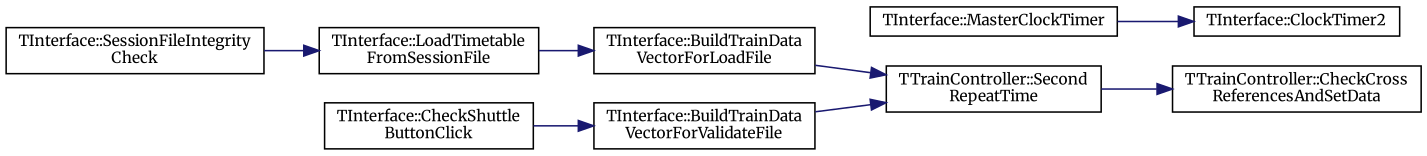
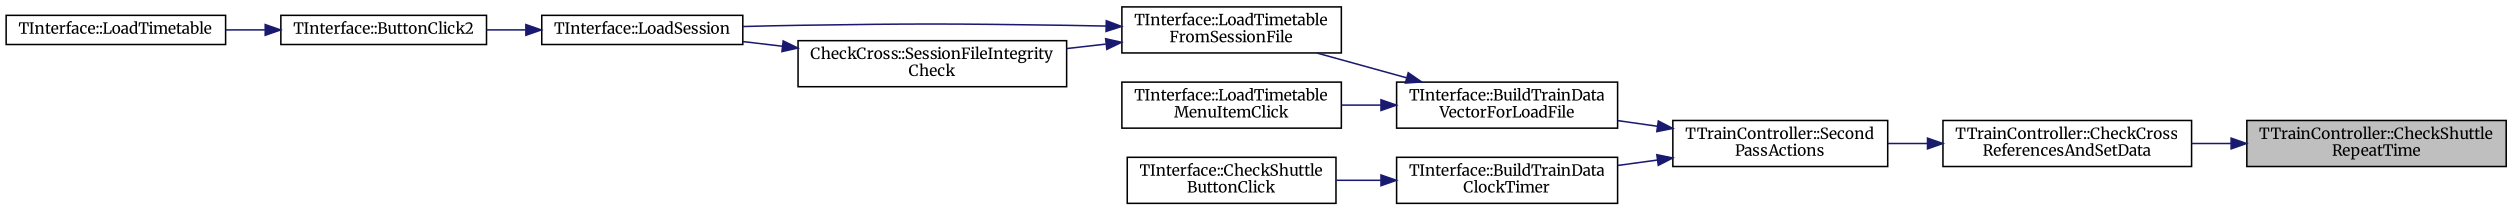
  digraph {
    fontname=Merriweather
    rankdir=RL
    node [color=black fillcolor=white fontname=Merriweather fontsize=10 shape=record style=filled]
    edge [color=midnightblue dir=back fontname=Merriweather fontsize=10 labelfontname=Helvetica labelfontsize=10 style=solid]
+   n1 [fillcolor=grey75 fontcolor=black height=0.2 label="TTrainController::CheckShuttle\lRepeatTime" width=0.4]
    n2 [height=0.2 label="TTrainController::CheckCross\lReferencesAndSetData" width=0.4]
-   n3 [height=0.2 label="TTrainController::Second\lRepeatTime" width=0.4]
+   n3 [height=0.2 label="TTrainController::Second\lPassActions" width=0.4]
    n4 [height=0.2 label="TInterface::BuildTrainData\lVectorForLoadFile" width=0.4]
-   n5 [height=0.2 label="TInterface::BuildTrainData\lVectorForValidateFile" width=0.4]
+   n5 [height=0.2 label="TInterface::BuildTrainData\lClockTimer" width=0.4]
    n6 [height=0.2 label="TInterface::LoadTimetable\lFromSessionFile" width=0.4]
+   n7 [height=0.2 label="TInterface::LoadTimetable\lMenuItemClick" width=0.4]
    n8 [height=0.2 label="TInterface::CheckShuttle\lButtonClick" width=0.4]
-   n10 [height=0.2 label="TInterface::SessionFileIntegrity\lCheck" width=0.4]
-   n11 [height=0.2 label="TInterface::ClockTimer2" width=0.4]
-   n12 [height=0.2 label="TInterface::MasterClockTimer" width=0.4]
+   n9 [height=0.2 label="TInterface::LoadSession" width=0.4]
+   n10 [height=0.2 label="CheckCross::SessionFileIntegrity\lCheck" width=0.4]
+   n11 [height=0.2 label="TInterface::ButtonClick2" width=0.4]
+   n12 [height=0.2 label="TInterface::LoadTimetable" width=0.4]
+   n1 -> n2
    n2 -> n3
    n3 -> n4
    n3 -> n5
    n4 -> n6
+   n4 -> n7
    n5 -> n8
+   n6 -> n9
    n6 -> n10
+   n9 -> n11
+   n10 -> n9
    n11 -> n12
  }
